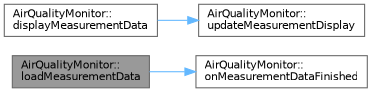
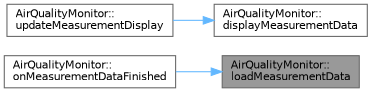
  digraph {
    rankdir=LR
    node [color=grey40 fillcolor=white fontname=Helvetica fontsize=10 shape=box style=filled]
    edge [color=steelblue1 fontname=Helvetica fontsize=10 labelfontname=Helvetica labelfontsize=10 style=solid]
    n1 [color=gray40 fillcolor=grey60 fontcolor=black height=0.2 label="AirQualityMonitor::\lloadMeasurementData" width=0.4]
    n2 [height=0.2 label="AirQualityMonitor::\lonMeasurementDataFinished" width=0.4]
    n3 [height=0.2 label="AirQualityMonitor::\ldisplayMeasurementData" width=0.4]
    n4 [height=0.2 label="AirQualityMonitor::\lupdateMeasurementDisplay" width=0.4]
-   n1 -> n2
-   n3 -> n4
+   n2 -> n1
+   n4 -> n3
  }
